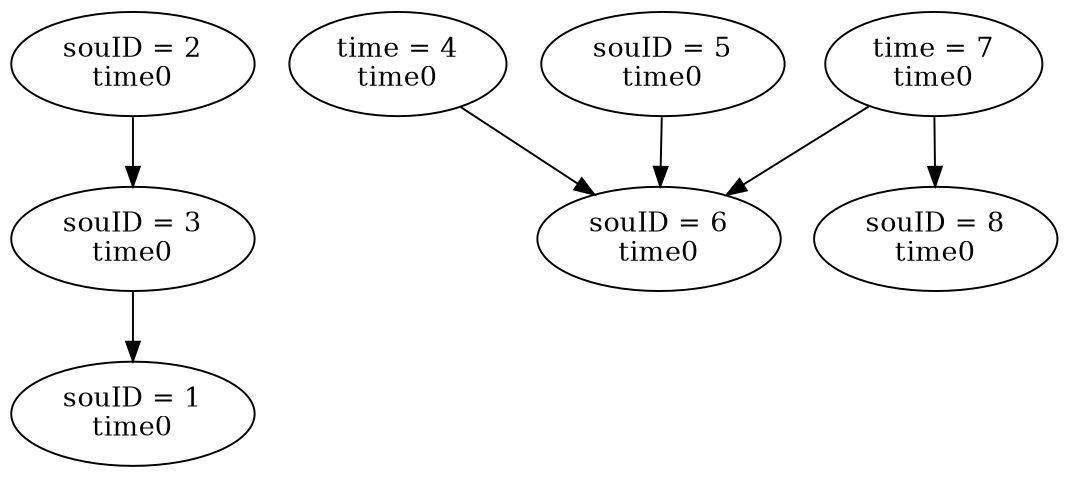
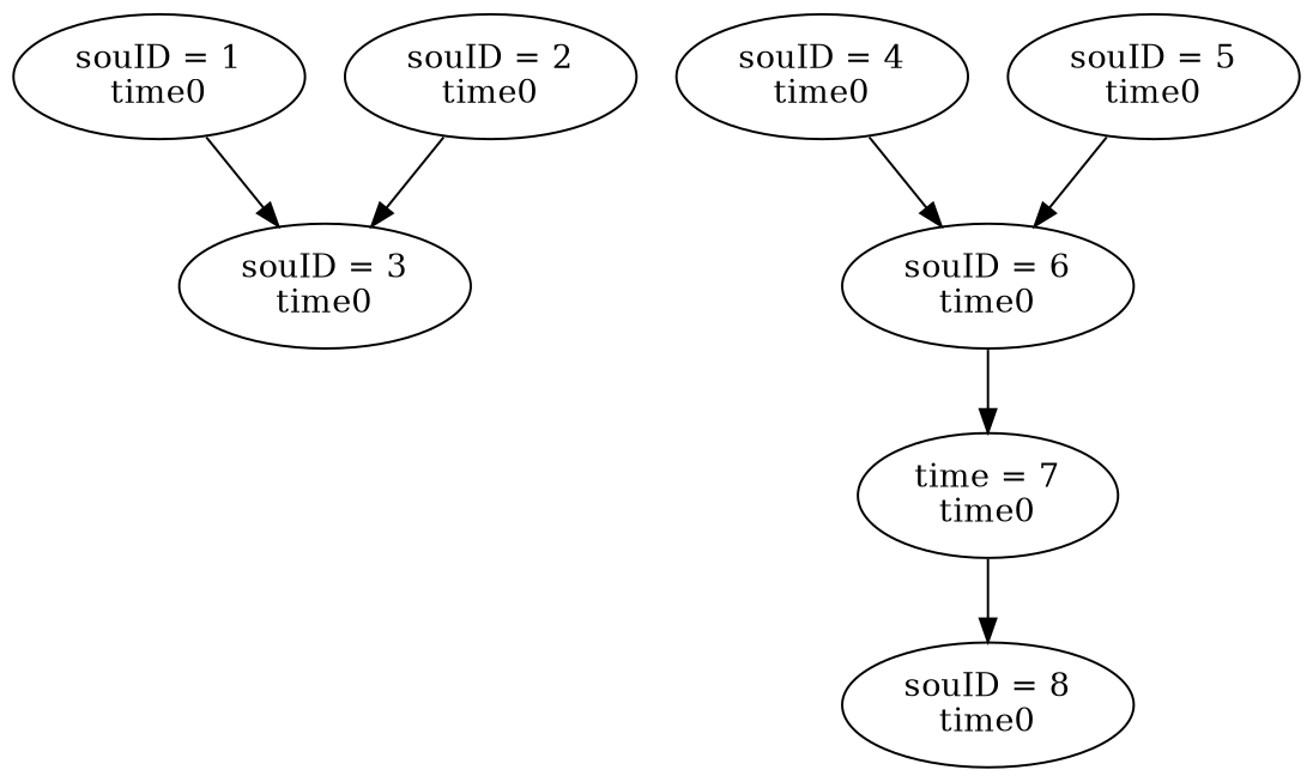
  digraph {
    n1 [label="souID = 1\ntime0"]
    n2 [label="souID = 2\ntime0"]
    n3 [label="souID = 3\ntime0"]
-   n4 [label="time = 4\ntime0"]
+   n4 [label="souID = 4\ntime0"]
    n5 [label="souID = 6\ntime0"]
    n6 [label="time = 7\ntime0"]
    n7 [label="souID = 5\ntime0"]
    n8 [label="souID = 8\ntime0"]
    n2 -> n3
-   n3 -> n1
+   n1 -> n3
    n4 -> n5
-   n6 -> n5
+   n5 -> n6
    n6 -> n8
    n7 -> n5
  }
